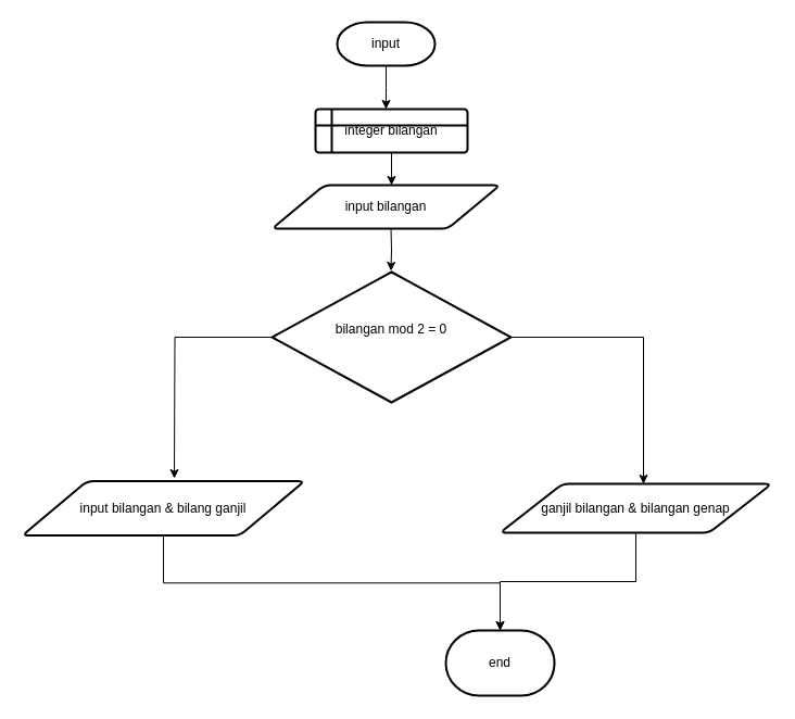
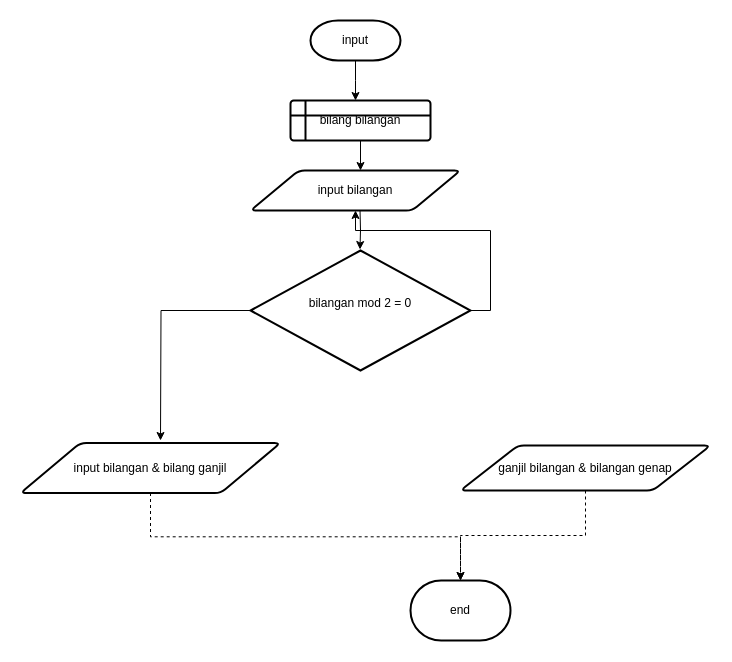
  <mxCell id="0" />
  <mxCell id="1" parent="0" />
  <mxCell id="2" style="edgeStyle=orthogonalEdgeStyle;rounded=0;orthogonalLoop=1;jettySize=auto;html=1;exitX=0.5;exitY=1;exitDx=0;exitDy=0;exitPerimeter=0;entryX=0.5;entryY=0;entryDx=0;entryDy=0;" edge="1" parent="1" source="3"><mxGeometry relative="1" as="geometry"><mxPoint x="355" y="100" as="targetPoint" /></mxGeometry></mxCell>
  <mxCell id="3" value="input" style="strokeWidth=2;html=1;shape=mxgraph.flowchart.terminator;whiteSpace=wrap;" vertex="1" parent="1"><mxGeometry x="310" y="20" width="90" height="40" as="geometry" /></mxCell>
  <mxCell id="4" style="edgeStyle=orthogonalEdgeStyle;rounded=0;orthogonalLoop=1;jettySize=auto;html=1;exitX=0.5;exitY=1;exitDx=0;exitDy=0;" edge="1" parent="1"><mxGeometry relative="1" as="geometry"><mxPoint x="359.5" y="249" as="targetPoint" /><mxPoint x="359.5" y="209" as="sourcePoint" /></mxGeometry></mxCell>
  <mxCell id="5" value="input bilangan " style="shape=parallelogram;html=1;strokeWidth=2;perimeter=parallelogramPerimeter;whiteSpace=wrap;rounded=1;arcSize=12;size=0.23;" vertex="1" parent="1"><mxGeometry x="250" y="170" width="210" height="40" as="geometry" /></mxCell>
  <mxCell id="6" value="" style="edgeStyle=orthogonalEdgeStyle;rounded=0;orthogonalLoop=1;jettySize=auto;html=1;exitX=0.5;exitY=1;exitDx=0;exitDy=0;" edge="1" parent="1" target="8"><mxGeometry relative="1" as="geometry"><mxPoint x="355" y="180" as="targetPoint" /><mxPoint x="355" y="140" as="sourcePoint" /></mxGeometry></mxCell>
  <mxCell id="7" style="edgeStyle=orthogonalEdgeStyle;rounded=0;orthogonalLoop=1;jettySize=auto;html=1;exitX=0.5;exitY=1;exitDx=0;exitDy=0;" edge="1" parent="1" source="8"><mxGeometry relative="1" as="geometry"><mxPoint x="360" y="170" as="targetPoint" /></mxGeometry></mxCell>
- <mxCell id="8" value="integer bilangan " style="shape=internalStorage;whiteSpace=wrap;html=1;dx=15;dy=15;rounded=1;arcSize=8;strokeWidth=2;" vertex="1" parent="1"><mxGeometry x="290" y="100" width="140" height="40" as="geometry" /></mxCell>
+ <mxCell id="8" value="bilang bilangan " style="shape=internalStorage;whiteSpace=wrap;html=1;dx=15;dy=15;rounded=1;arcSize=8;strokeWidth=2;" vertex="1" parent="1"><mxGeometry x="290" y="100" width="140" height="40" as="geometry" /></mxCell>
  <mxCell id="9" style="edgeStyle=orthogonalEdgeStyle;rounded=0;orthogonalLoop=1;jettySize=auto;html=1;exitX=0;exitY=0.5;exitDx=0;exitDy=0;exitPerimeter=0;" edge="1" parent="1" source="10"><mxGeometry relative="1" as="geometry"><mxPoint x="160" y="440" as="targetPoint" /></mxGeometry></mxCell>
  <mxCell id="10" value="&lt;div&gt;bilangan mod 2 = 0&lt;/div&gt;&lt;div&gt;&lt;br&gt;&lt;/div&gt;" style="strokeWidth=2;html=1;shape=mxgraph.flowchart.decision;whiteSpace=wrap;" vertex="1" parent="1"><mxGeometry x="250" y="250" width="220" height="120" as="geometry" /></mxCell>
- <mxCell id="11" style="edgeStyle=orthogonalEdgeStyle;rounded=0;orthogonalLoop=1;jettySize=auto;html=1;exitX=0.5;exitY=1;exitDx=0;exitDy=0;" edge="1" parent="1" source="12" target="14"><mxGeometry relative="1" as="geometry" /></mxCell>
+ <mxCell id="11" style="edgeStyle=orthogonalEdgeStyle;rounded=0;orthogonalLoop=1;jettySize=auto;html=1;exitX=0.5;exitY=1;exitDx=0;exitDy=0;dashed=1;" edge="1" parent="1" source="12" target="14"><mxGeometry relative="1" as="geometry" /></mxCell>
  <mxCell id="12" value="input bilangan &amp;amp; bilang ganjil" style="shape=parallelogram;html=1;strokeWidth=2;perimeter=parallelogramPerimeter;whiteSpace=wrap;rounded=1;arcSize=12;size=0.23;" vertex="1" parent="1"><mxGeometry x="20" y="442.5" width="260" height="50" as="geometry" /></mxCell>
  <mxCell id="13" value="ganjil bilangan &amp;amp; bilangan genap" style="shape=parallelogram;html=1;strokeWidth=2;perimeter=parallelogramPerimeter;whiteSpace=wrap;rounded=1;arcSize=12;size=0.23;" vertex="1" parent="1"><mxGeometry x="460" y="445" width="250" height="45" as="geometry" /></mxCell>
  <mxCell id="14" value="end" style="strokeWidth=2;html=1;shape=mxgraph.flowchart.terminator;whiteSpace=wrap;" vertex="1" parent="1"><mxGeometry x="410" y="580" width="100" height="60" as="geometry" /></mxCell>
- <mxCell id="15" style="edgeStyle=orthogonalEdgeStyle;rounded=0;orthogonalLoop=1;jettySize=auto;html=1;exitX=0.5;exitY=1;exitDx=0;exitDy=0;entryX=0.5;entryY=0;entryDx=0;entryDy=0;entryPerimeter=0;" edge="1" parent="1" source="13" target="14"><mxGeometry relative="1" as="geometry" /></mxCell>
- <mxCell id="16" style="edgeStyle=orthogonalEdgeStyle;rounded=0;orthogonalLoop=1;jettySize=auto;html=1;exitX=1;exitY=0.5;exitDx=0;exitDy=0;exitPerimeter=0;entryX=0.528;entryY=0;entryDx=0;entryDy=0;entryPerimeter=0;" edge="1" parent="1" source="10" target="13"><mxGeometry relative="1" as="geometry" /></mxCell>
+ <mxCell id="15" style="edgeStyle=orthogonalEdgeStyle;rounded=0;orthogonalLoop=1;jettySize=auto;html=1;exitX=0.5;exitY=1;exitDx=0;exitDy=0;entryX=0.5;entryY=0;entryDx=0;entryDy=0;entryPerimeter=0;dashed=1;" edge="1" parent="1" source="13" target="14"><mxGeometry relative="1" as="geometry" /></mxCell>
+ <mxCell id="16" style="edgeStyle=orthogonalEdgeStyle;rounded=0;orthogonalLoop=1;jettySize=auto;html=1;exitX=1;exitY=0.5;exitDx=0;exitDy=0;exitPerimeter=0;" edge="1" parent="1" source="10" target="5"><mxGeometry relative="1" as="geometry" /></mxCell>
